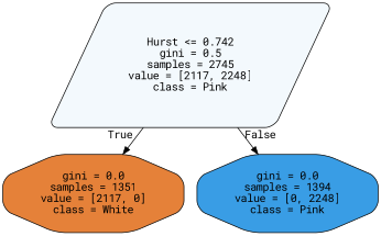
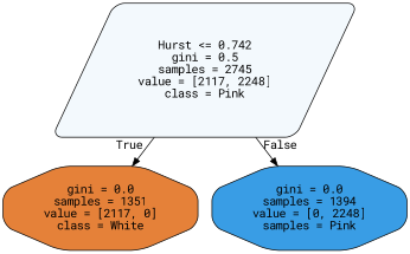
  digraph {
    fontname="Roboto Mono"
    node [color=black fontname="Roboto Mono" shape=octagon style="filled, rounded"]
    edge [fontname="Roboto Mono" labeldistance=2.5]
    n1 [fillcolor="#399de50f" label="Hurst <= 0.742\ngini = 0.5\nsamples = 2745\nvalue = [2117, 2248]\nclass = Pink" shape=parallelogram]
    n2 [fillcolor="#e58139ff" label="gini = 0.0\nsamples = 1351\nvalue = [2117, 0]\nclass = White"]
-   n3 [fillcolor="#399de5ff" label="gini = 0.0\nsamples = 1394\nvalue = [0, 2248]\nclass = Pink"]
+   n3 [fillcolor="#399de5ff" label="gini = 0.0\nsamples = 1394\nvalue = [0, 2248]\nsamples = Pink"]
    n1 -> n2 [headlabel=True labelangle=45]
    n1 -> n3 [headlabel=False labelangle=-45]
  }
